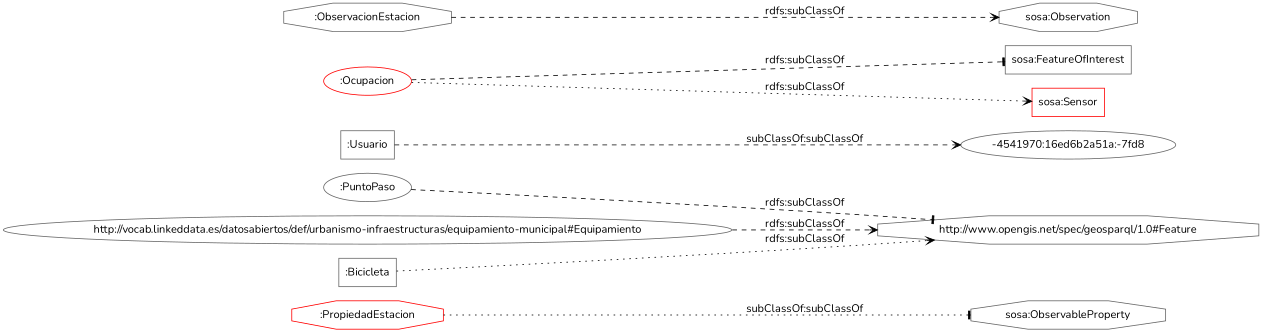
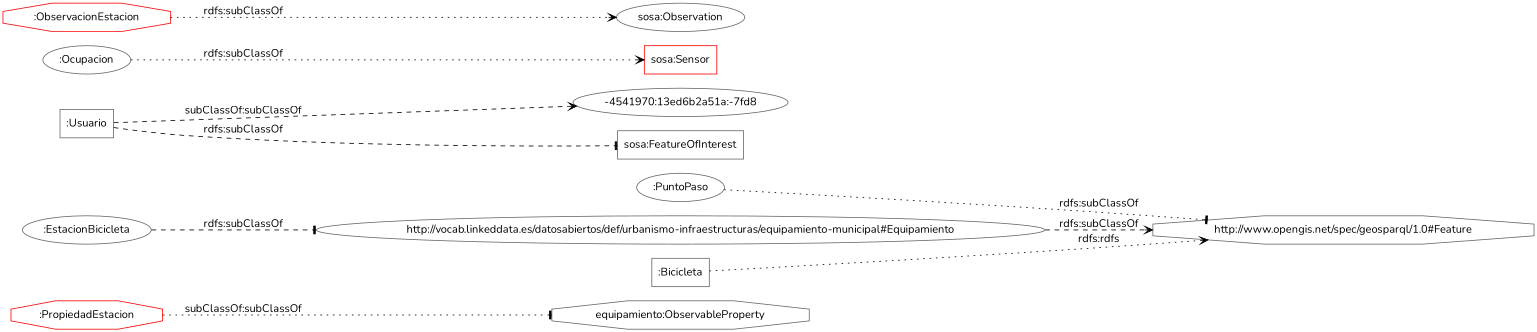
  digraph {
    fontname=Nunito
    rankdir=LR
    node [color=gray40 fontname=Nunito shape=octagon]
    edge [arrowhead=vee fontname=Nunito style=dashed]
    ":PropiedadEstacion" [color=red]
-   "sosa:ObservableProperty"
+   "sosa:ObservableProperty" [label="equipamiento:ObservableProperty"]
    ":PuntoPaso" [shape=ellipse]
    "http://www.opengis.net/spec/geosparql/1.0#Feature"
    ":Usuario" [shape=box]
-   "-4541970:16ed6b2a51a:-7fd8" [shape=ellipse]
-   ":Ocupacion" [color=red shape=ellipse]
+   "-4541970:16ed6b2a51a:-7fd8" [shape=ellipse label="-4541970:13ed6b2a51a:-7fd8"]
+   ":Ocupacion" [shape=ellipse]
    "sosa:FeatureOfInterest" [shape=box]
    "sosa:Sensor" [color=red shape=box]
    "http://vocab.linkeddata.es/datosabiertos/def/urbanismo-infraestructuras/equipamiento-municipal#Equipamiento" [shape=ellipse]
-   ":ObservacionEstacion"
-   "sosa:Observation"
+   ":EstacionBicicleta" [shape=ellipse]
+   ":ObservacionEstacion" [color=red]
+   "sosa:Observation" [shape=ellipse]
    ":Bicicleta" [shape=box]
    ":PropiedadEstacion" -> "sosa:ObservableProperty" [arrowhead=tee label="subClassOf:subClassOf" style=dotted]
-   ":PuntoPaso" -> "http://www.opengis.net/spec/geosparql/1.0#Feature" [arrowhead=tee label="rdfs:subClassOf"]
+   ":PuntoPaso" -> "http://www.opengis.net/spec/geosparql/1.0#Feature" [arrowhead=tee label="rdfs:subClassOf" style=dotted]
    ":Usuario" -> "-4541970:16ed6b2a51a:-7fd8" [label="subClassOf:subClassOf"]
-   ":Ocupacion" -> "sosa:FeatureOfInterest" [arrowhead=tee label="rdfs:subClassOf"]
+   ":Usuario" -> "sosa:FeatureOfInterest" [arrowhead=tee label="rdfs:subClassOf"]
    ":Ocupacion" -> "sosa:Sensor" [label="rdfs:subClassOf" style=dotted]
    "http://vocab.linkeddata.es/datosabiertos/def/urbanismo-infraestructuras/equipamiento-municipal#Equipamiento" -> "http://www.opengis.net/spec/geosparql/1.0#Feature" [label="rdfs:subClassOf"]
-   ":ObservacionEstacion" -> "sosa:Observation" [label="rdfs:subClassOf"]
-   ":Bicicleta" -> "http://www.opengis.net/spec/geosparql/1.0#Feature" [label="rdfs:subClassOf" style=dotted]
+   ":EstacionBicicleta" -> "http://vocab.linkeddata.es/datosabiertos/def/urbanismo-infraestructuras/equipamiento-municipal#Equipamiento" [arrowhead=tee label="rdfs:subClassOf"]
+   ":ObservacionEstacion" -> "sosa:Observation" [label="rdfs:subClassOf" style=dotted]
+   ":Bicicleta" -> "http://www.opengis.net/spec/geosparql/1.0#Feature" [label="rdfs:rdfs" style=dotted]
  }
